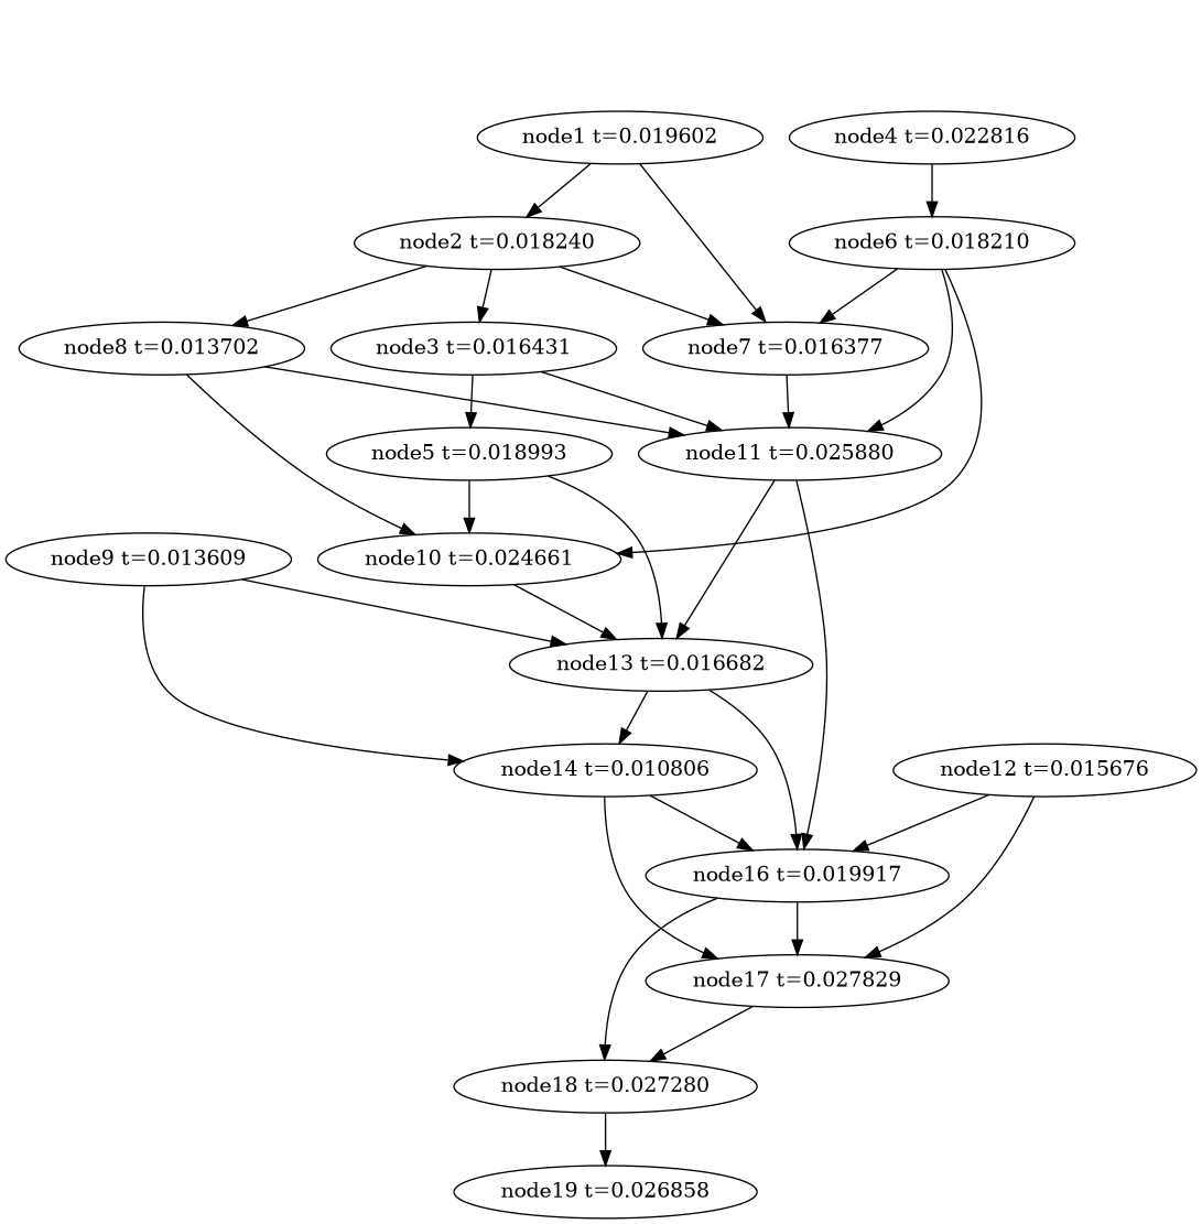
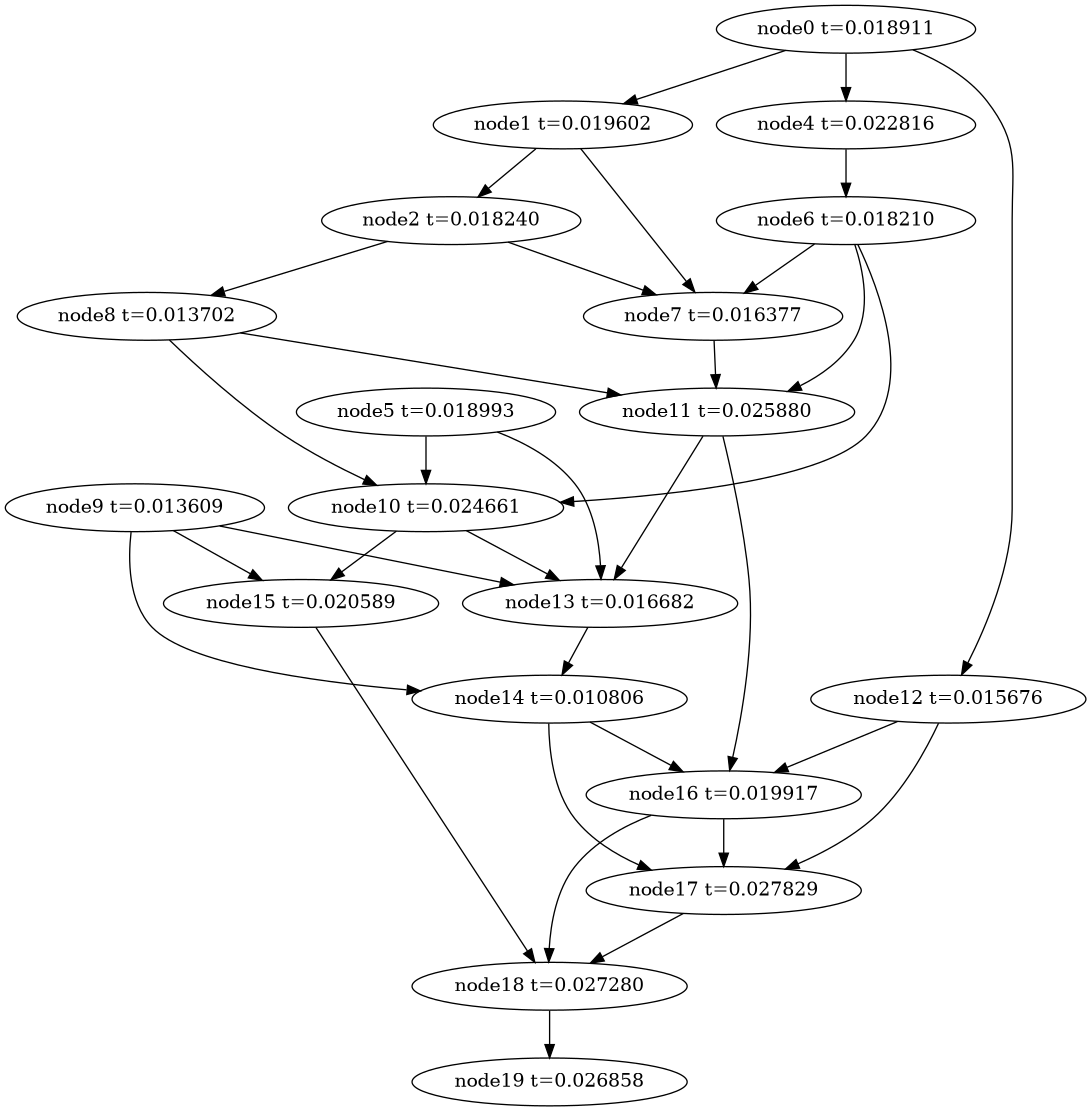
  digraph {
    n1 [label="node19 t=0.026858"]
    n2 [label="node18 t=0.027280"]
    n3 [label="node17 t=0.027829"]
    n4 [label="node16 t=0.019917"]
+   n5 [label="node15 t=0.020589"]
    n6 [label="node14 t=0.010806"]
    n7 [label="node13 t=0.016682"]
    n8 [label="node12 t=0.015676"]
    n9 [label="node11 t=0.025880"]
    n10 [label="node10 t=0.024661"]
    n11 [label="node9 t=0.013609"]
    n12 [label="node8 t=0.013702"]
    n13 [label="node7 t=0.016377"]
    n14 [label="node6 t=0.018210"]
    n15 [label="node5 t=0.018993"]
    n16 [label="node4 t=0.022816"]
-   n17 [label="node3 t=0.016431"]
    n18 [label="node2 t=0.018240"]
    n19 [label="node1 t=0.019602"]
+   n20 [label="node0 t=0.018911"]
    n2 -> n1
    n3 -> n2
    n4 -> n2
    n4 -> n3
+   n5 -> n2
    n6 -> n3
    n6 -> n4
-   n7 -> n4
    n7 -> n6
    n8 -> n3
    n8 -> n4
    n9 -> n4
    n9 -> n7
+   n10 -> n5
    n10 -> n7
+   n11 -> n5
    n11 -> n6
    n11 -> n7
    n12 -> n9
    n12 -> n10
    n13 -> n9
    n14 -> n9
    n14 -> n10
    n14 -> n13
    n15 -> n7
    n15 -> n10
    n16 -> n14
-   n17 -> n9
-   n17 -> n15
    n18 -> n12
    n18 -> n13
-   n18 -> n17
    n19 -> n13
    n19 -> n18
+   n20 -> n8
+   n20 -> n16
+   n20 -> n19
  }
